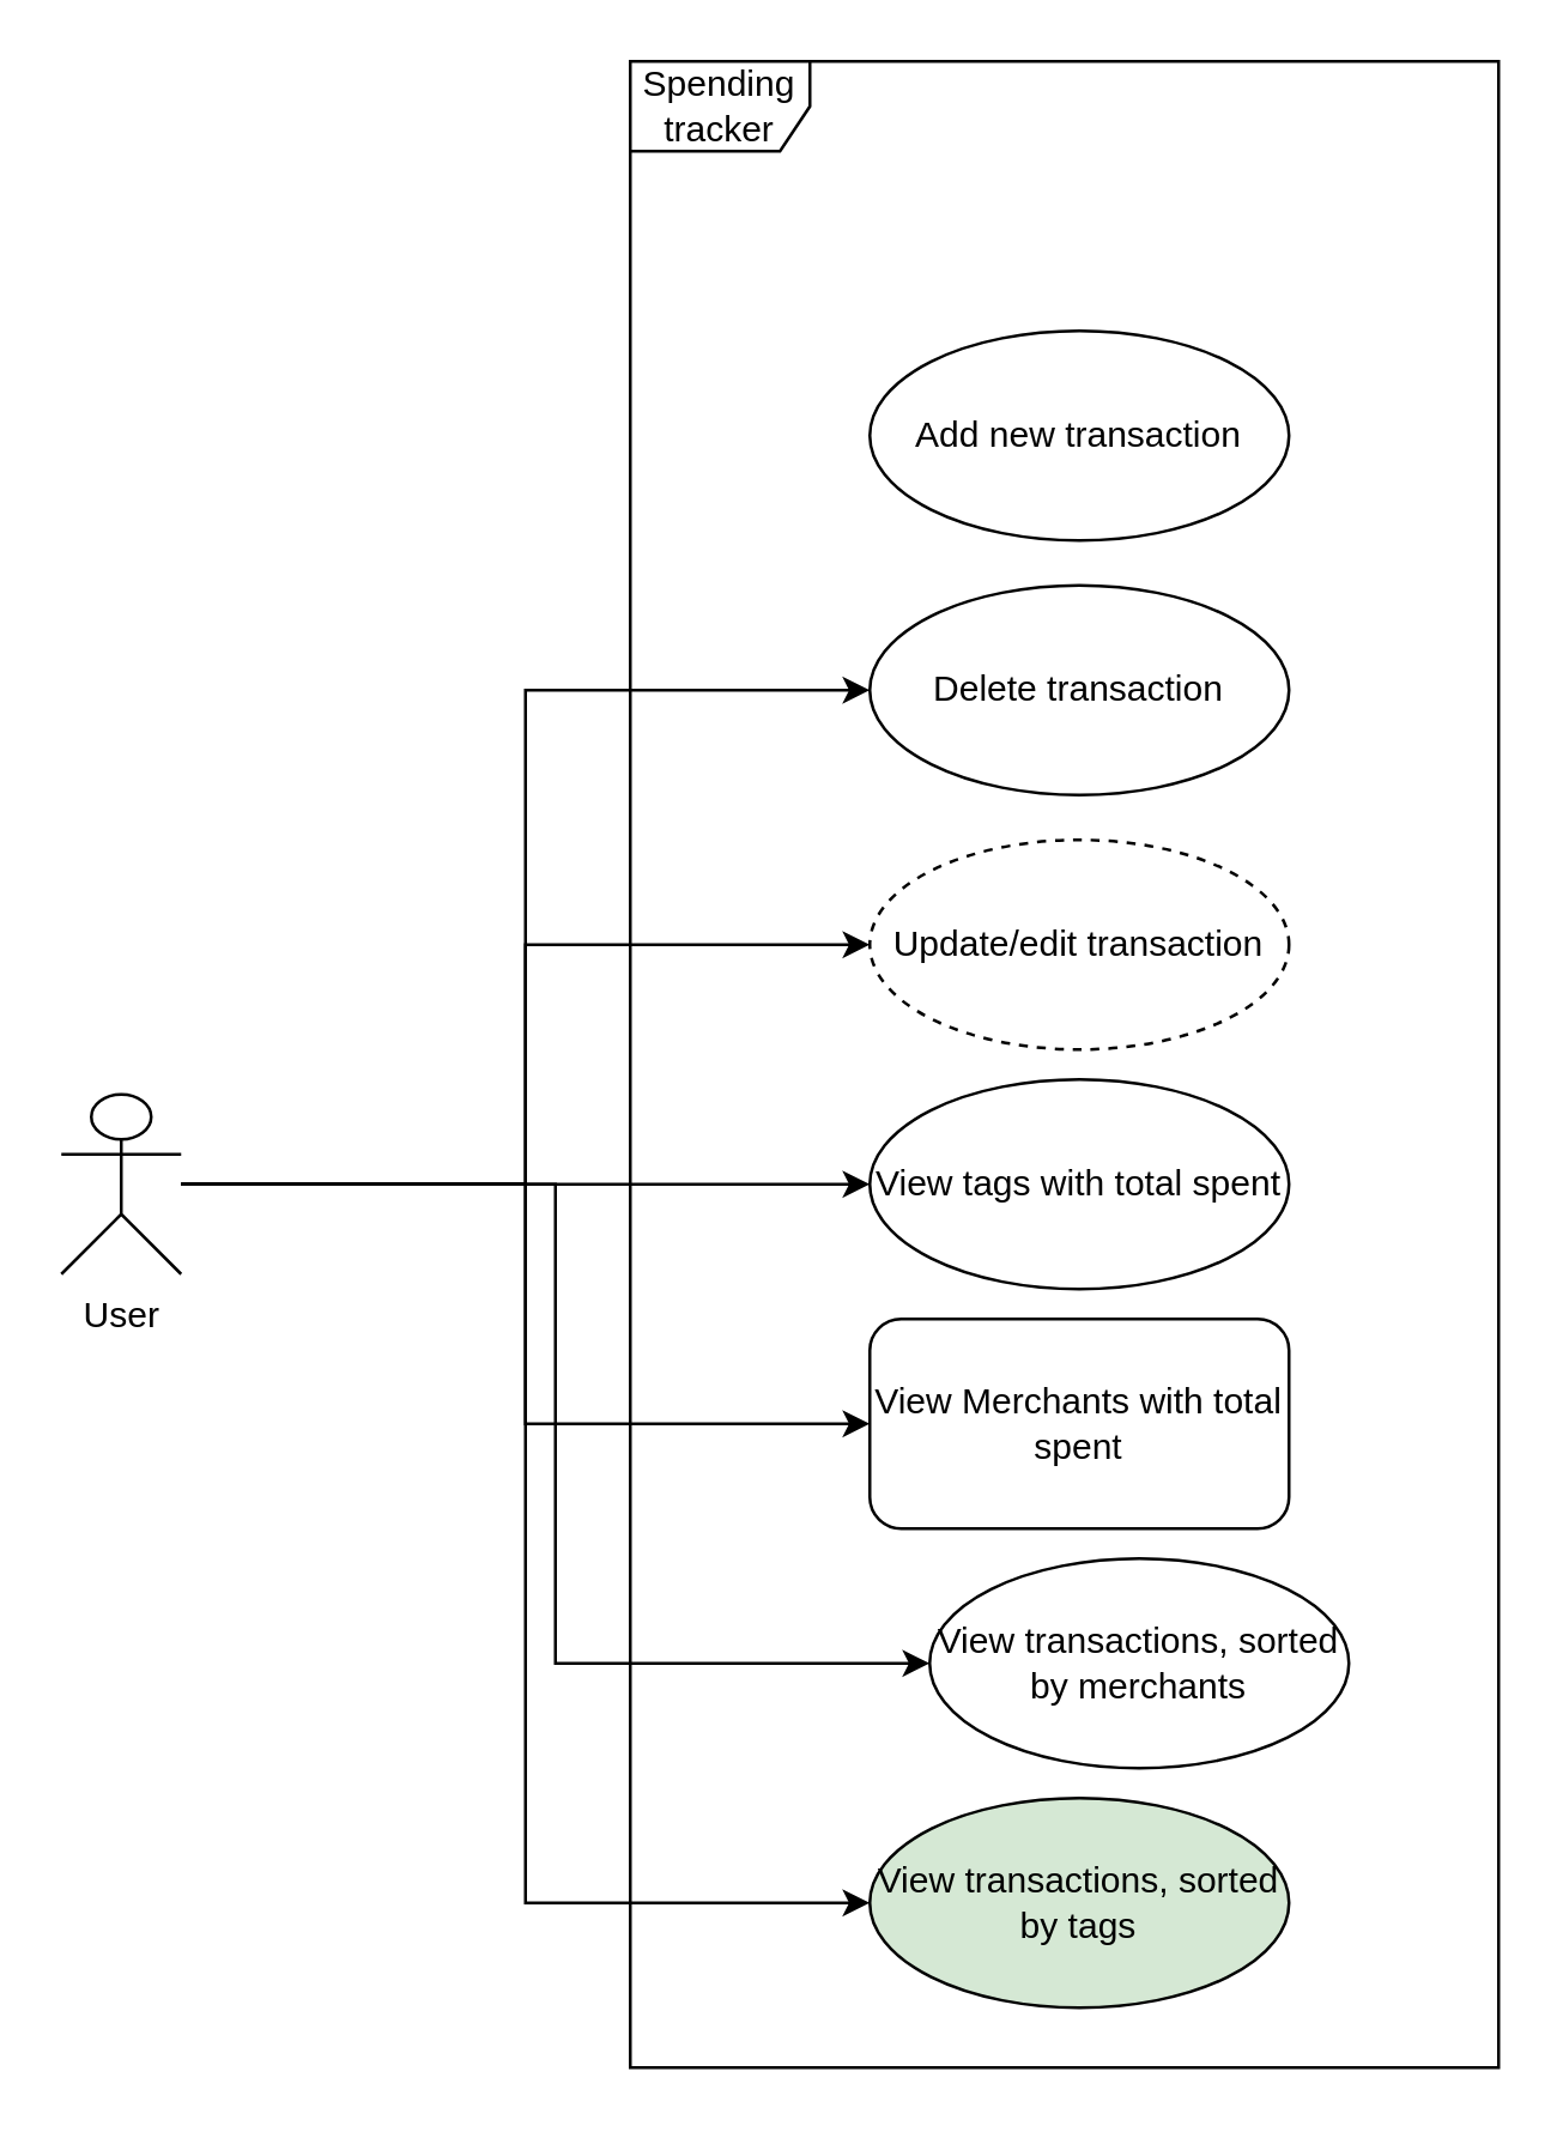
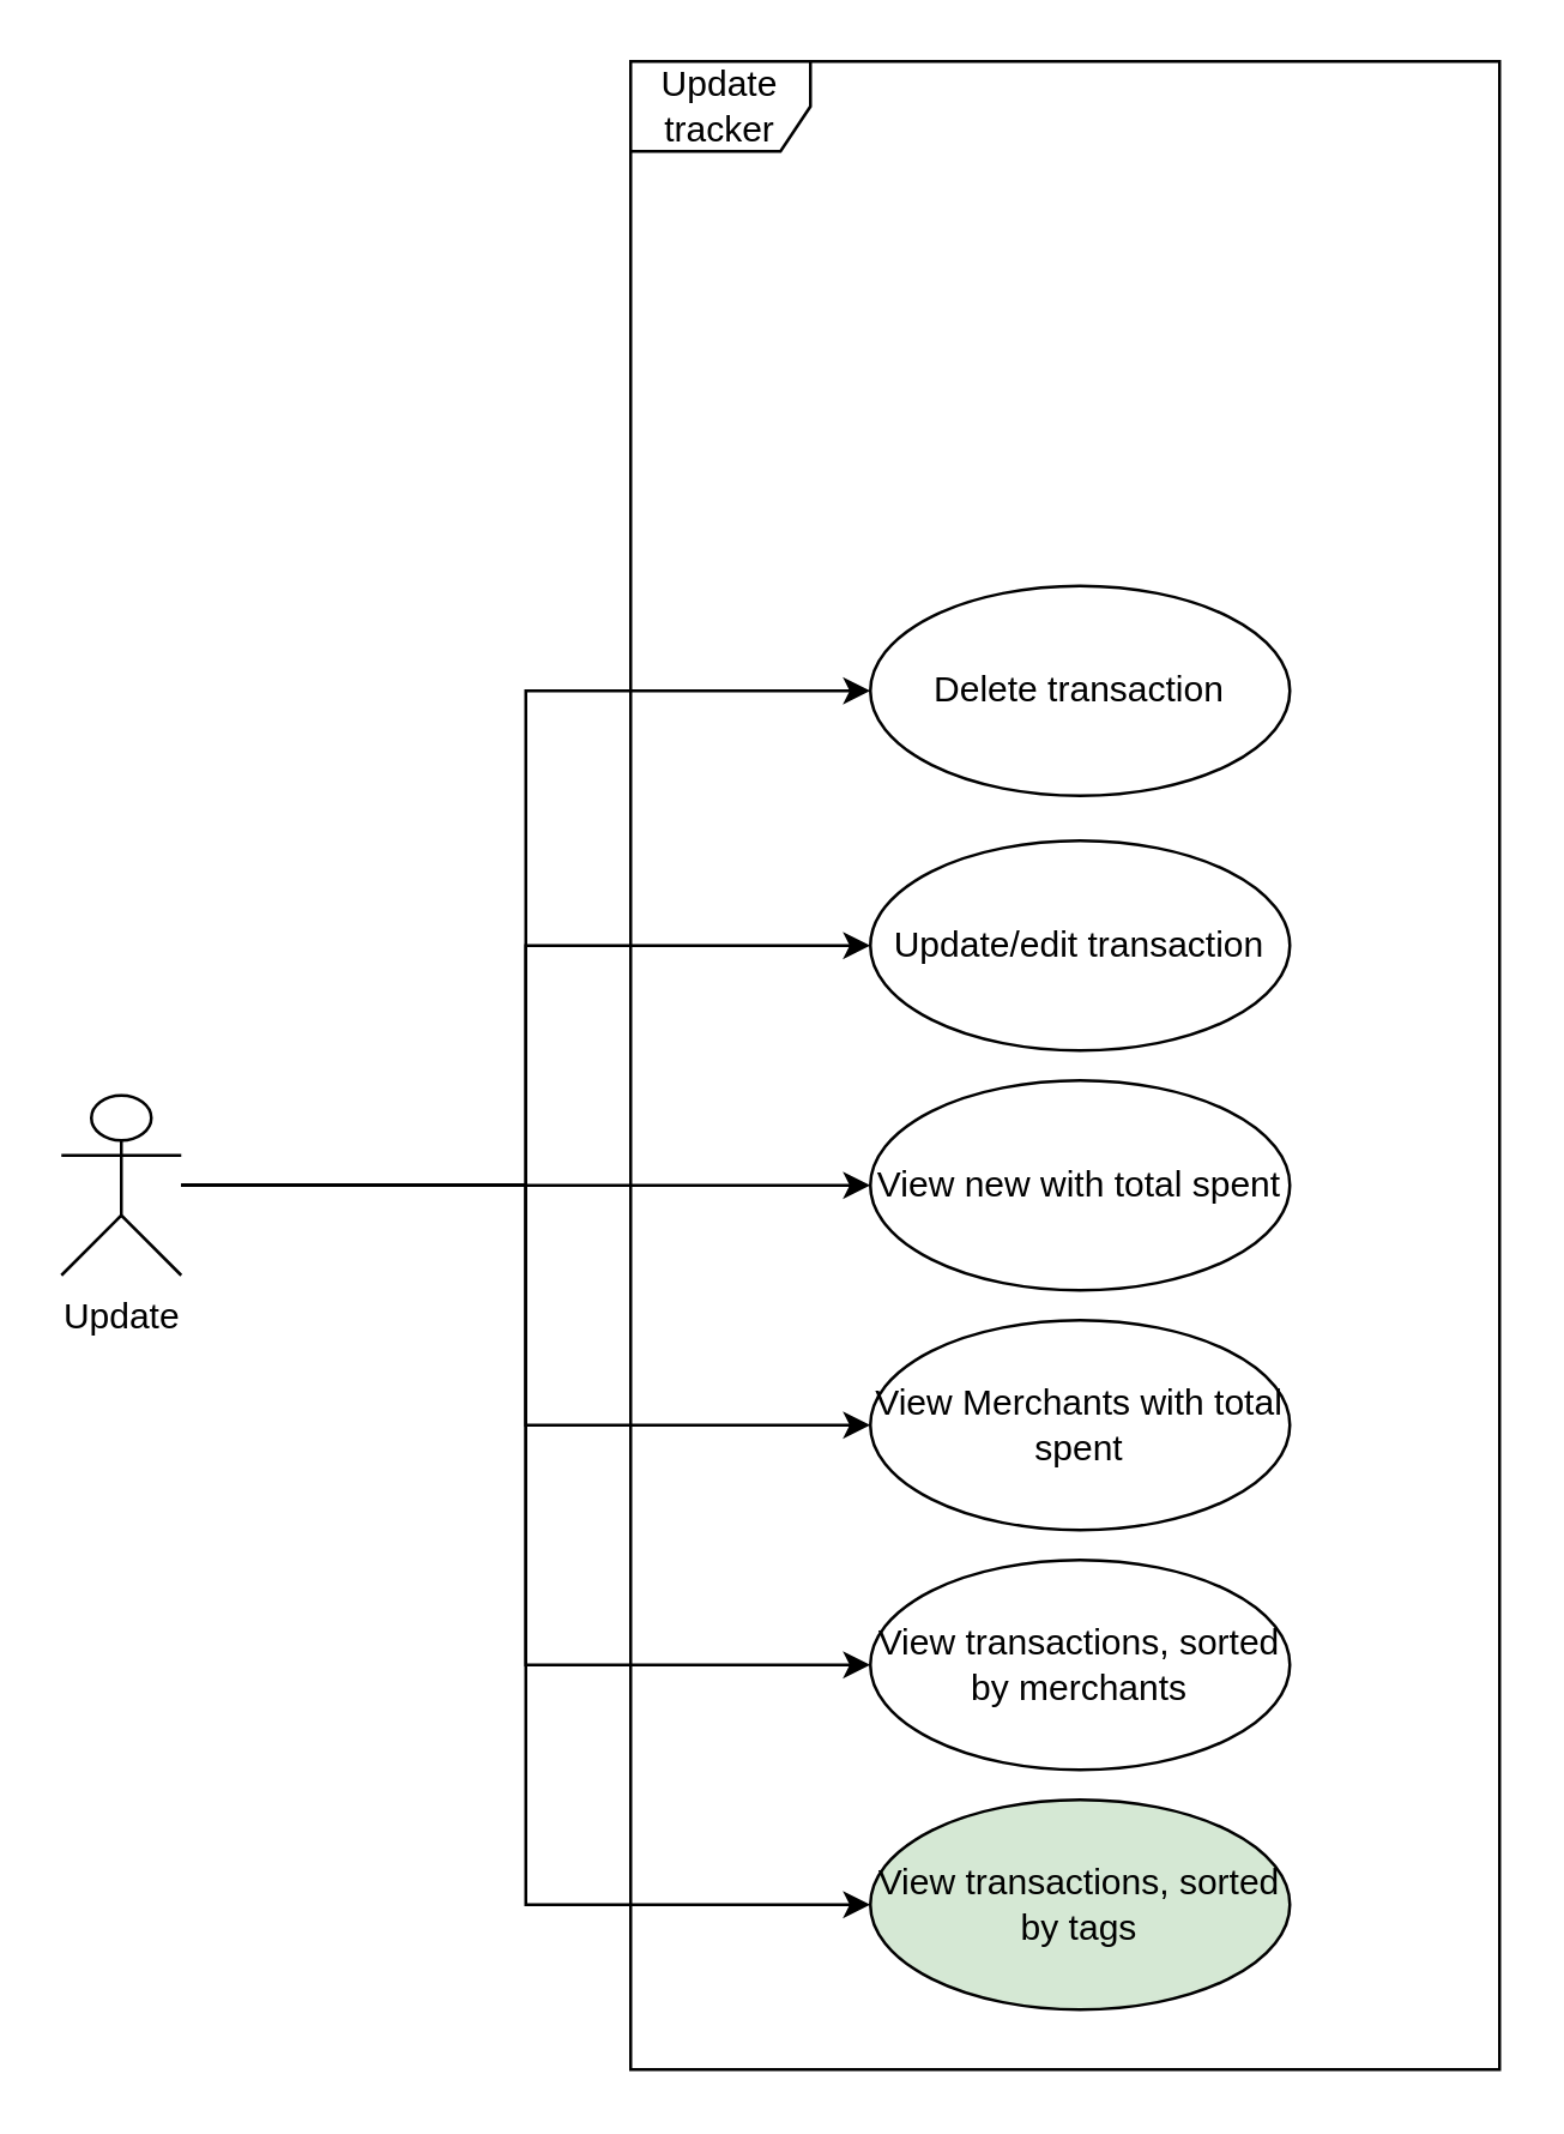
  <mxCell id="0" />
  <mxCell id="1" parent="0" />
  <mxCell id="2" style="edgeStyle=orthogonalEdgeStyle;rounded=0;orthogonalLoop=1;jettySize=auto;html=1;entryX=0;entryY=0.5;entryDx=0;entryDy=0;" edge="1" parent="1" source="8" target="11"><mxGeometry relative="1" as="geometry" /></mxCell>
  <mxCell id="3" style="edgeStyle=orthogonalEdgeStyle;rounded=0;orthogonalLoop=1;jettySize=auto;html=1;entryX=0;entryY=0.5;entryDx=0;entryDy=0;" edge="1" parent="1" source="8" target="12"><mxGeometry relative="1" as="geometry" /></mxCell>
  <mxCell id="4" style="edgeStyle=orthogonalEdgeStyle;rounded=0;orthogonalLoop=1;jettySize=auto;html=1;entryX=0;entryY=0.5;entryDx=0;entryDy=0;" edge="1" parent="1" source="8" target="16"><mxGeometry relative="1" as="geometry" /></mxCell>
  <mxCell id="5" style="edgeStyle=orthogonalEdgeStyle;rounded=0;orthogonalLoop=1;jettySize=auto;html=1;entryX=0;entryY=0.5;entryDx=0;entryDy=0;" edge="1" parent="1" source="8" target="14"><mxGeometry relative="1" as="geometry" /></mxCell>
  <mxCell id="6" style="edgeStyle=orthogonalEdgeStyle;rounded=0;orthogonalLoop=1;jettySize=auto;html=1;entryX=0;entryY=0.5;entryDx=0;entryDy=0;" edge="1" parent="1" source="8" target="15"><mxGeometry relative="1" as="geometry" /></mxCell>
  <mxCell id="7" style="edgeStyle=orthogonalEdgeStyle;rounded=0;orthogonalLoop=1;jettySize=auto;html=1;entryX=0;entryY=0.5;entryDx=0;entryDy=0;" edge="1" parent="1" source="8" target="13"><mxGeometry relative="1" as="geometry" /></mxCell>
- <mxCell id="8" value="User" style="shape=umlActor;verticalLabelPosition=bottom;labelBackgroundColor=#ffffff;verticalAlign=top;html=1;" vertex="1" parent="1"><mxGeometry x="20" y="365" width="40" height="60" as="geometry" /></mxCell>
- <mxCell id="9" value="Spending tracker" style="shape=umlFrame;whiteSpace=wrap;html=1;" vertex="1" parent="1"><mxGeometry x="210" y="20" width="290" height="670" as="geometry" /></mxCell>
- <mxCell id="10" value="Add new transaction" style="ellipse;whiteSpace=wrap;html=1;" vertex="1" parent="1"><mxGeometry x="290" y="110" width="140" height="70" as="geometry" /></mxCell>
+ <mxCell id="8" value="Update" style="shape=umlActor;verticalLabelPosition=bottom;labelBackgroundColor=#ffffff;verticalAlign=top;html=1;" vertex="1" parent="1"><mxGeometry x="20" y="365" width="40" height="60" as="geometry" /></mxCell>
+ <mxCell id="9" value="Update tracker" style="shape=umlFrame;whiteSpace=wrap;html=1;" vertex="1" parent="1"><mxGeometry x="210" y="20" width="290" height="670" as="geometry" /></mxCell>
  <mxCell id="11" value="Delete transaction&lt;span style=&quot;color: rgba(0 , 0 , 0 , 0) ; font-family: monospace ; font-size: 0px ; white-space: nowrap&quot;&gt;%3CmxGraphModel%3E%3Croot%3E%3CmxCell%20id%3D%220%22%2F%3E%3CmxCell%20id%3D%221%22%20parent%3D%220%22%2F%3E%3CmxCell%20id%3D%222%22%20value%3D%22Check%20Transactions%22%20style%3D%22ellipse%3BwhiteSpace%3Dwrap%3Bhtml%3D1%3B%22%20vertex%3D%221%22%20parent%3D%221%22%3E%3CmxGeometry%20x%3D%22320%22%20y%3D%2265%22%20width%3D%22140%22%20height%3D%2270%22%20as%3D%22geometry%22%2F%3E%3C%2FmxCell%3E%3C%2Froot%3E%3C%2FmxGraphModel%3E&lt;/span&gt;" style="ellipse;whiteSpace=wrap;html=1;" vertex="1" parent="1"><mxGeometry x="290" y="195" width="140" height="70" as="geometry" /></mxCell>
- <mxCell id="12" value="Update/edit transaction" style="ellipse;whiteSpace=wrap;html=1;dashed=1;" vertex="1" parent="1"><mxGeometry x="290" y="280" width="140" height="70" as="geometry" /></mxCell>
- <mxCell id="13" value="View Merchants with total spent" style="whiteSpace=wrap;html=1;rounded=1;" vertex="1" parent="1"><mxGeometry x="290" y="440" width="140" height="70" as="geometry" /></mxCell>
- <mxCell id="14" value="View tags with total spent" style="ellipse;whiteSpace=wrap;html=1;" vertex="1" parent="1"><mxGeometry x="290" y="360" width="140" height="70" as="geometry" /></mxCell>
- <mxCell id="15" value="View transactions, sorted by merchants" style="ellipse;whiteSpace=wrap;html=1;" vertex="1" parent="1"><mxGeometry x="310" y="520" width="140" height="70" as="geometry" /></mxCell>
+ <mxCell id="12" value="Update/edit transaction" style="ellipse;whiteSpace=wrap;html=1;" vertex="1" parent="1"><mxGeometry x="290" y="280" width="140" height="70" as="geometry" /></mxCell>
+ <mxCell id="13" value="View Merchants with total spent" style="ellipse;whiteSpace=wrap;html=1;" vertex="1" parent="1"><mxGeometry x="290" y="440" width="140" height="70" as="geometry" /></mxCell>
+ <mxCell id="14" value="View new with total spent" style="ellipse;whiteSpace=wrap;html=1;" vertex="1" parent="1"><mxGeometry x="290" y="360" width="140" height="70" as="geometry" /></mxCell>
+ <mxCell id="15" value="View transactions, sorted by merchants" style="ellipse;whiteSpace=wrap;html=1;" vertex="1" parent="1"><mxGeometry x="290" y="520" width="140" height="70" as="geometry" /></mxCell>
  <mxCell id="16" value="View transactions, sorted by tags" style="ellipse;whiteSpace=wrap;html=1;fillColor=#d5e8d4;" vertex="1" parent="1"><mxGeometry x="290" y="600" width="140" height="70" as="geometry" /></mxCell>
